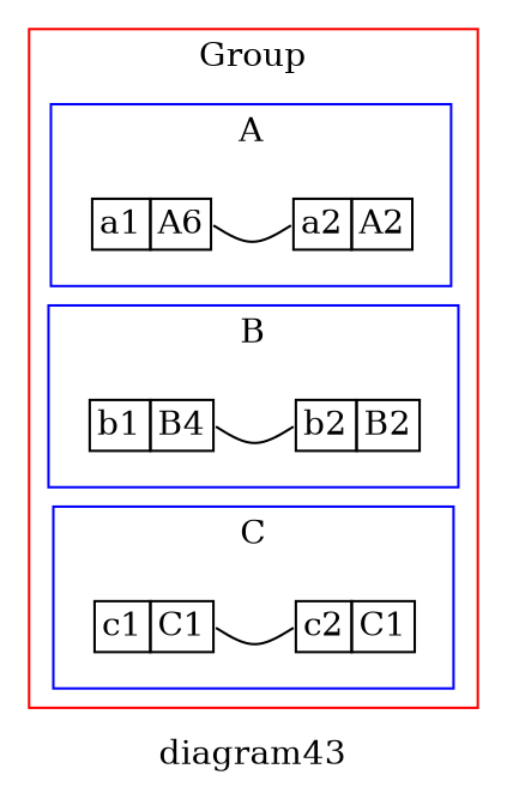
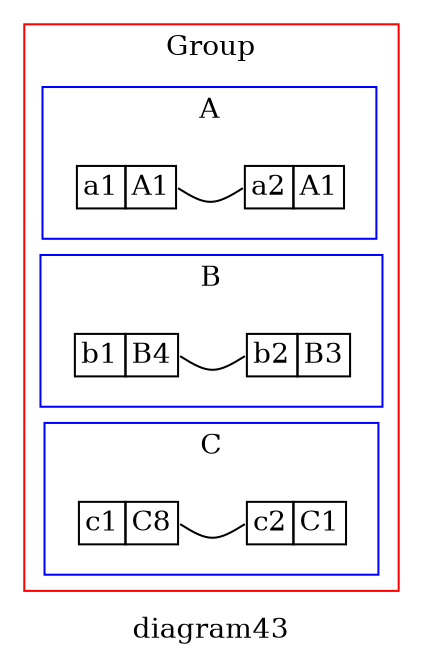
  digraph {
    label=diagram43
    rankdir=TB
    node [shape=plaintext]
    edge [headport=f0 tailport=f1 style=invis]
-   n1 [label=<<TABLE BORDER="0" CELLBORDER="1" CELLSPACING="0"><TR>               <TD PORT="f0">a1</TD><TD PORT="f1">A6</TD>             </TR></TABLE>>]
-   n2 [label=<<TABLE BORDER="0" CELLBORDER="1" CELLSPACING="0"><TR>               <TD PORT="f0">a2</TD><TD PORT="f1">A2</TD>             </TR></TABLE>>]
+   n1 [label=<<TABLE BORDER="0" CELLBORDER="1" CELLSPACING="0"><TR>               <TD PORT="f0">a1</TD><TD PORT="f1">A1</TD>             </TR></TABLE>>]
+   n2 [label=<<TABLE BORDER="0" CELLBORDER="1" CELLSPACING="0"><TR>               <TD PORT="f0">a2</TD><TD PORT="f1">A1</TD>             </TR></TABLE>>]
    n3 [label=<<TABLE BORDER="0" CELLBORDER="1" CELLSPACING="0"><TR>               <TD PORT="f0">b1</TD><TD PORT="f1">B4</TD>             </TR></TABLE>>]
-   n4 [label=<<TABLE BORDER="0" CELLBORDER="1" CELLSPACING="0"><TR>               <TD PORT="f0">b2</TD><TD PORT="f1">B2</TD>             </TR></TABLE>>]
-   n5 [label=<<TABLE BORDER="0" CELLBORDER="1" CELLSPACING="0"><TR>               <TD PORT="f0">c1</TD><TD PORT="f1">C1</TD>             </TR></TABLE>>]
+   n4 [label=<<TABLE BORDER="0" CELLBORDER="1" CELLSPACING="0"><TR>               <TD PORT="f0">b2</TD><TD PORT="f1">B3</TD>             </TR></TABLE>>]
+   n5 [label=<<TABLE BORDER="0" CELLBORDER="1" CELLSPACING="0"><TR>               <TD PORT="f0">c1</TD><TD PORT="f1">C8</TD>             </TR></TABLE>>]
    n6 [label=<<TABLE BORDER="0" CELLBORDER="1" CELLSPACING="0"><TR>               <TD PORT="f0">c2</TD><TD PORT="f1">C1</TD>             </TR></TABLE>>]
    subgraph cluster_1 {
      color=red
      label=Group
      subgraph cluster_2 {
        color=blue
        label=A
        subgraph sub_3 {
          color=blue
          label=A
          rank=same
          rankdir=LR
          n1
          n2
        }
      }
      subgraph cluster_4 {
        color=blue
        label=B
        subgraph sub_5 {
          color=blue
          label=B
          rank=same
          rankdir=LR
          n3
          n4
        }
      }
      subgraph cluster_6 {
        color=blue
        label=C
        subgraph sub_7 {
          color=blue
          label=C
          rank=same
          rankdir=LR
          n5
          n6
        }
      }
    }
    n1 -> n2 [arrowhead=none style=""]
    n1 -> n3 [headport=f1]
    n2 -> n4 [tailport=f0]
    n3 -> n4 [arrowhead=none style=""]
    n3 -> n5 [headport=f1]
    n4 -> n6 [tailport=f0]
    n5 -> n6 [arrowhead=none style=""]
  }
